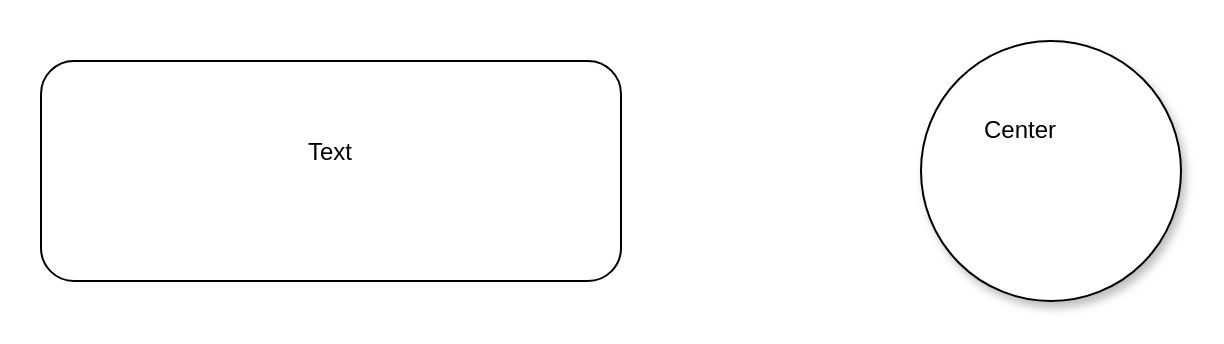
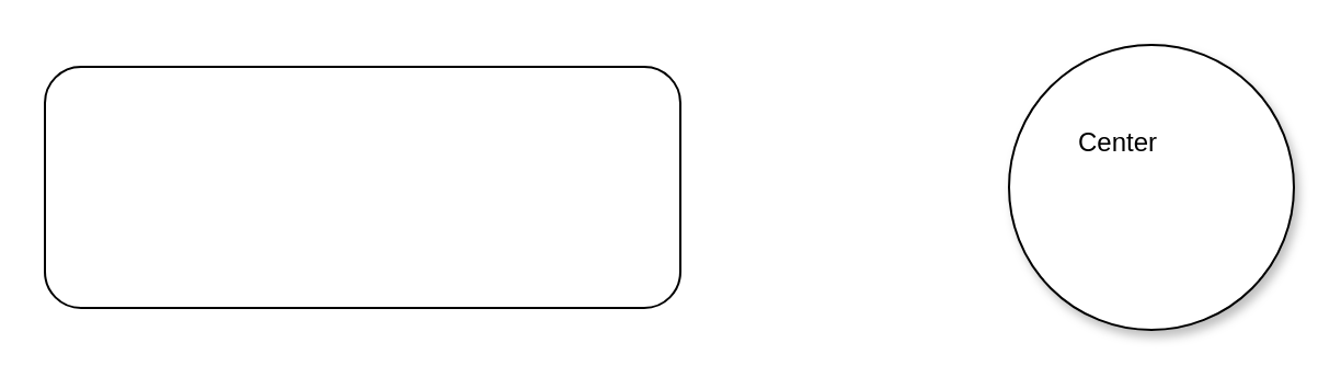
  <mxCell id="0" />
  <mxCell id="1" parent="0" />
  <mxCell id="2" value="" style="group;textShadow=1;" vertex="1" connectable="0" parent="1"><mxGeometry x="460" y="20" width="130" height="130" as="geometry" /></mxCell>
  <mxCell id="3" value="" style="ellipse;whiteSpace=wrap;html=1;aspect=fixed;shadow=1;" vertex="1" parent="2"><mxGeometry width="130" height="130" as="geometry" /></mxCell>
  <mxCell id="4" value="Center" style="text;html=1;align=center;verticalAlign=middle;whiteSpace=wrap;rounded=0;" vertex="1" parent="2"><mxGeometry x="20" y="30" width="60" height="30" as="geometry" /></mxCell>
  <mxCell id="5" value="" style="group" vertex="1" connectable="0" parent="1"><mxGeometry x="20" y="30" width="290" height="110" as="geometry" /></mxCell>
  <mxCell id="6" value="" style="rounded=1;whiteSpace=wrap;html=1;" vertex="1" parent="5"><mxGeometry width="290" height="110" as="geometry" /></mxCell>
- <mxCell id="7" value="Text" style="text;html=1;align=center;verticalAlign=middle;whiteSpace=wrap;rounded=0;" vertex="1" parent="5"><mxGeometry x="20" y="18.33" width="250" height="55" as="geometry" /></mxCell>
